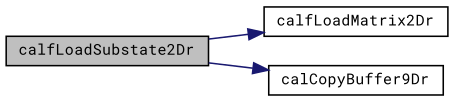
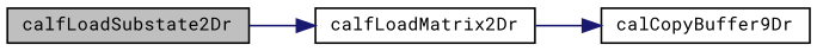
  digraph {
    fontname="Roboto Mono"
    rankdir=LR
    node [color=black fillcolor=white fontname="Roboto Mono" fontsize=10 shape=record style=filled]
    edge [color=midnightblue fontname="Roboto Mono" fontsize=10 labelfontname=Helvetica labelfontsize=10 style=solid]
    n1 [fillcolor=grey75 fontcolor=black height=0.2 label=calfLoadSubstate2Dr width=0.4]
    n2 [height=0.2 label=calfLoadMatrix2Dr width=0.4]
    n3 [height=0.2 label=calCopyBuffer9Dr width=0.4]
    n1 -> n2
-   n1 -> n3
+   n2 -> n3
  }
